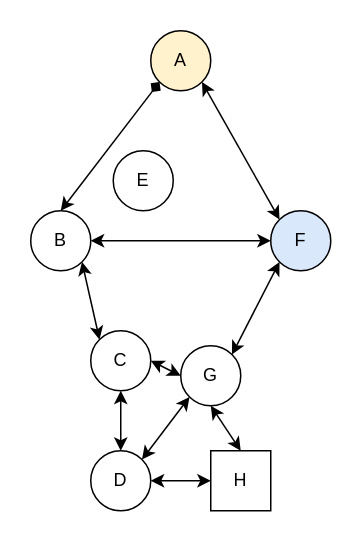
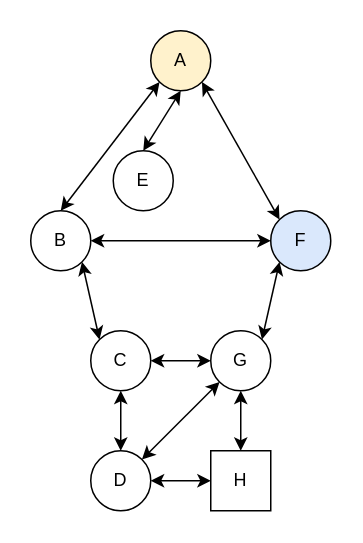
  <mxCell id="0" />
  <mxCell id="1" parent="0" />
  <mxCell id="2" value="A" style="ellipse;whiteSpace=wrap;html=1;aspect=fixed;fillColor=#fff2cc;" vertex="1" parent="1"><mxGeometry x="100" y="20" width="40" height="40" as="geometry" /></mxCell>
  <mxCell id="3" value="B" style="ellipse;whiteSpace=wrap;html=1;aspect=fixed;" vertex="1" parent="1"><mxGeometry x="20" y="140" width="40" height="40" as="geometry" /></mxCell>
  <mxCell id="4" value="E" style="ellipse;whiteSpace=wrap;html=1;aspect=fixed;" vertex="1" parent="1"><mxGeometry x="75" y="100" width="40" height="40" as="geometry" /></mxCell>
  <mxCell id="5" value="F" style="ellipse;whiteSpace=wrap;html=1;aspect=fixed;fillColor=#dae8fc;" vertex="1" parent="1"><mxGeometry x="180" y="140" width="40" height="40" as="geometry" /></mxCell>
  <mxCell id="6" value="C" style="ellipse;whiteSpace=wrap;html=1;aspect=fixed;" vertex="1" parent="1"><mxGeometry x="60" y="220" width="40" height="40" as="geometry" /></mxCell>
- <mxCell id="7" value="G" style="ellipse;whiteSpace=wrap;html=1;aspect=fixed;" vertex="1" parent="1"><mxGeometry x="120" y="230" width="40" height="40" as="geometry" /></mxCell>
+ <mxCell id="7" value="G" style="ellipse;whiteSpace=wrap;html=1;aspect=fixed;" vertex="1" parent="1"><mxGeometry x="140" y="220" width="40" height="40" as="geometry" /></mxCell>
  <mxCell id="8" value="D" style="ellipse;whiteSpace=wrap;html=1;aspect=fixed;" vertex="1" parent="1"><mxGeometry x="60" y="300" width="40" height="40" as="geometry" /></mxCell>
  <mxCell id="9" value="H" style="whiteSpace=wrap;html=1;aspect=fixed;rounded=0;" vertex="1" parent="1"><mxGeometry x="140" y="300" width="40" height="40" as="geometry" /></mxCell>
+ <mxCell id="10" value="" style="endArrow=classic;startArrow=classic;html=1;rounded=0;entryX=0.5;entryY=1;entryDx=0;entryDy=0;exitX=0.5;exitY=0;exitDx=0;exitDy=0;" edge="1" parent="1" source="4" target="2"><mxGeometry width="50" height="50" relative="1" as="geometry"><mxPoint x="380" y="390" as="sourcePoint" /><mxPoint x="430" y="340" as="targetPoint" /></mxGeometry></mxCell>
  <mxCell id="11" value="" style="endArrow=classic;startArrow=classic;html=1;rounded=0;entryX=1;entryY=1;entryDx=0;entryDy=0;exitX=0;exitY=0;exitDx=0;exitDy=0;" edge="1" parent="1" source="5" target="2"><mxGeometry width="50" height="50" relative="1" as="geometry"><mxPoint x="130" y="110" as="sourcePoint" /><mxPoint x="130" y="70" as="targetPoint" /></mxGeometry></mxCell>
- <mxCell id="12" value="" style="endArrow=diamond;startArrow=classic;html=1;rounded=0;entryX=0;entryY=1;entryDx=0;entryDy=0;exitX=0.5;exitY=0;exitDx=0;exitDy=0;" edge="1" parent="1" source="3" target="2"><mxGeometry width="50" height="50" relative="1" as="geometry"><mxPoint x="195.858" y="155.858" as="sourcePoint" /><mxPoint x="144.142" y="64.142" as="targetPoint" /></mxGeometry></mxCell>
+ <mxCell id="12" value="" style="endArrow=classic;startArrow=classic;html=1;rounded=0;entryX=0;entryY=1;entryDx=0;entryDy=0;exitX=0.5;exitY=0;exitDx=0;exitDy=0;" edge="1" parent="1" source="3" target="2"><mxGeometry width="50" height="50" relative="1" as="geometry"><mxPoint x="195.858" y="155.858" as="sourcePoint" /><mxPoint x="144.142" y="64.142" as="targetPoint" /></mxGeometry></mxCell>
  <mxCell id="13" value="" style="endArrow=classic;startArrow=classic;html=1;rounded=0;entryX=0;entryY=0.5;entryDx=0;entryDy=0;exitX=1;exitY=0.5;exitDx=0;exitDy=0;" edge="1" parent="1" source="3" target="5"><mxGeometry width="50" height="50" relative="1" as="geometry"><mxPoint x="50" y="150" as="sourcePoint" /><mxPoint x="115.858" y="64.142" as="targetPoint" /></mxGeometry></mxCell>
  <mxCell id="14" value="" style="endArrow=classic;startArrow=classic;html=1;rounded=0;entryX=0;entryY=0;entryDx=0;entryDy=0;exitX=1;exitY=1;exitDx=0;exitDy=0;" edge="1" parent="1" source="3" target="6"><mxGeometry width="50" height="50" relative="1" as="geometry"><mxPoint x="70" y="170" as="sourcePoint" /><mxPoint x="190" y="170" as="targetPoint" /></mxGeometry></mxCell>
  <mxCell id="15" value="" style="endArrow=classic;startArrow=classic;html=1;rounded=0;entryX=1;entryY=0;entryDx=0;entryDy=0;exitX=0;exitY=1;exitDx=0;exitDy=0;" edge="1" parent="1" source="5" target="7"><mxGeometry width="50" height="50" relative="1" as="geometry"><mxPoint x="64.142" y="184.142" as="sourcePoint" /><mxPoint x="75.858" y="235.858" as="targetPoint" /></mxGeometry></mxCell>
  <mxCell id="16" value="" style="endArrow=classic;startArrow=classic;html=1;rounded=0;entryX=1;entryY=0.5;entryDx=0;entryDy=0;exitX=0;exitY=0.5;exitDx=0;exitDy=0;" edge="1" parent="1" source="7" target="6"><mxGeometry width="50" height="50" relative="1" as="geometry"><mxPoint x="195.858" y="184.142" as="sourcePoint" /><mxPoint x="184.142" y="235.858" as="targetPoint" /></mxGeometry></mxCell>
  <mxCell id="17" value="" style="endArrow=classic;startArrow=classic;html=1;rounded=0;entryX=0.5;entryY=0;entryDx=0;entryDy=0;exitX=0.5;exitY=1;exitDx=0;exitDy=0;" edge="1" parent="1" source="6" target="8"><mxGeometry width="50" height="50" relative="1" as="geometry"><mxPoint x="64.142" y="184.142" as="sourcePoint" /><mxPoint x="75.858" y="235.858" as="targetPoint" /></mxGeometry></mxCell>
  <mxCell id="18" value="" style="endArrow=classic;startArrow=classic;html=1;rounded=0;entryX=1;entryY=0;entryDx=0;entryDy=0;exitX=0;exitY=1;exitDx=0;exitDy=0;" edge="1" parent="1" source="7" target="8"><mxGeometry width="50" height="50" relative="1" as="geometry"><mxPoint x="90" y="270" as="sourcePoint" /><mxPoint x="90" y="310" as="targetPoint" /></mxGeometry></mxCell>
  <mxCell id="19" value="" style="endArrow=classic;startArrow=classic;html=1;rounded=0;entryX=1;entryY=0.5;entryDx=0;entryDy=0;exitX=0;exitY=0.5;exitDx=0;exitDy=0;" edge="1" parent="1" source="9" target="8"><mxGeometry width="50" height="50" relative="1" as="geometry"><mxPoint x="155.858" y="264.142" as="sourcePoint" /><mxPoint x="104.142" y="315.858" as="targetPoint" /></mxGeometry></mxCell>
  <mxCell id="20" value="" style="endArrow=classic;startArrow=classic;html=1;rounded=0;entryX=0.5;entryY=0;entryDx=0;entryDy=0;exitX=0.5;exitY=1;exitDx=0;exitDy=0;" edge="1" parent="1" source="7" target="9"><mxGeometry width="50" height="50" relative="1" as="geometry"><mxPoint x="150" y="330" as="sourcePoint" /><mxPoint x="110" y="330" as="targetPoint" /></mxGeometry></mxCell>
